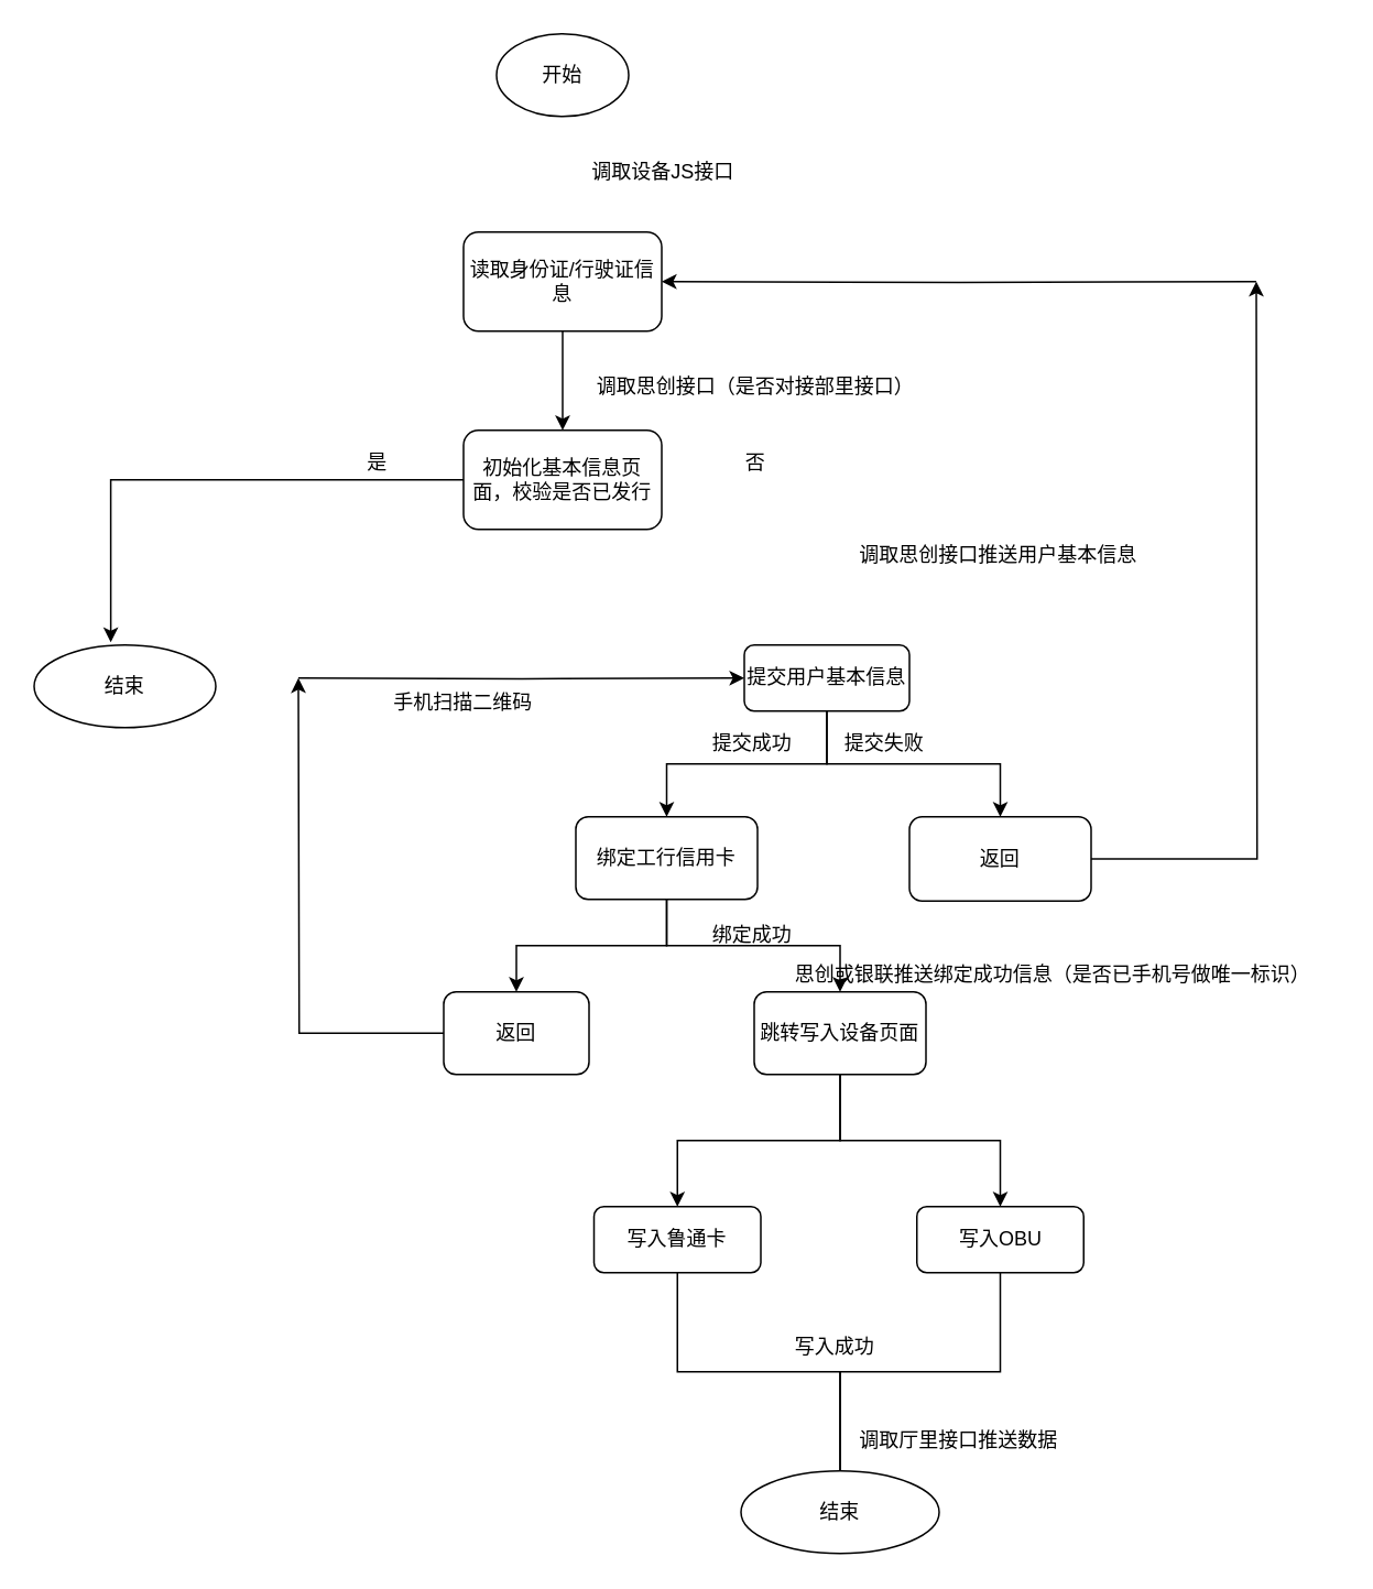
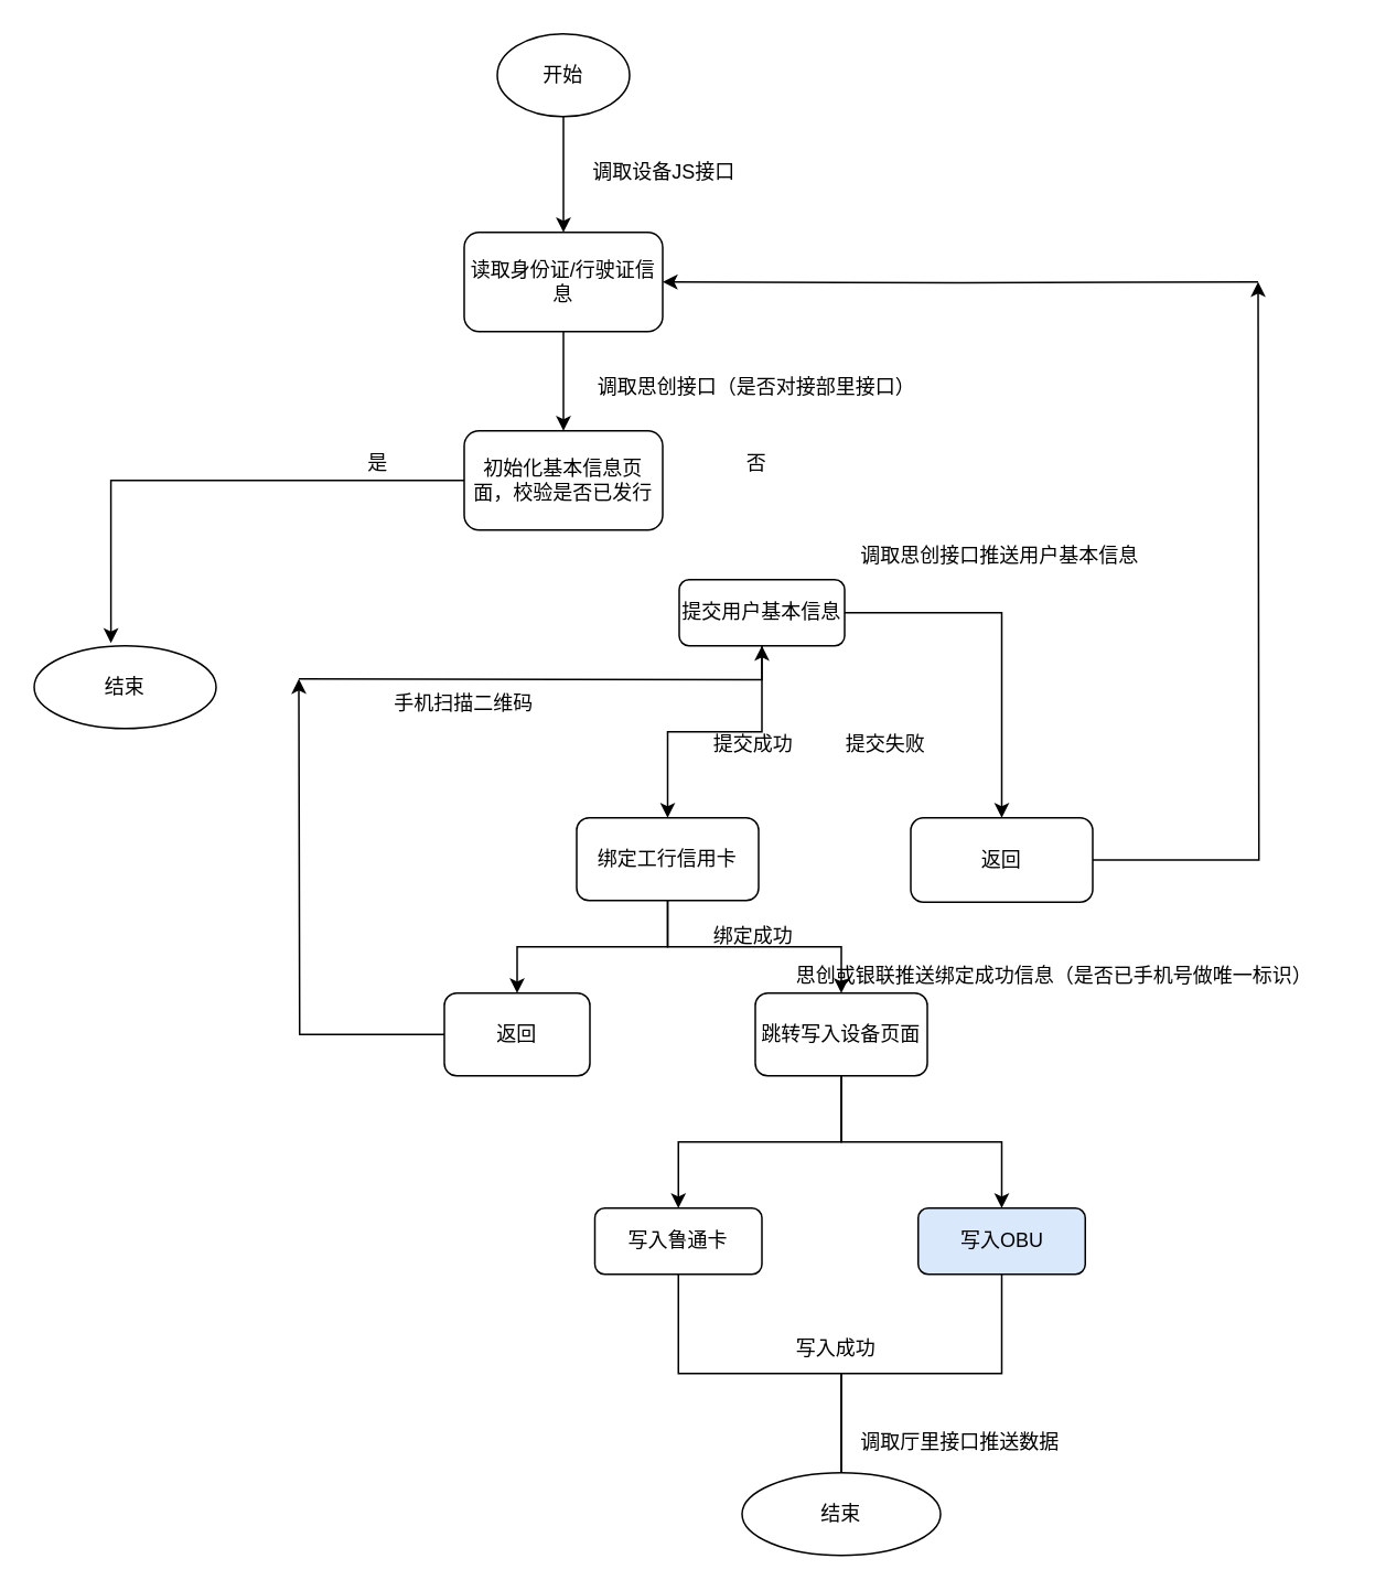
  <mxCell id="0" />
  <mxCell id="1" parent="0" />
+ <mxCell id="2" style="edgeStyle=orthogonalEdgeStyle;rounded=0;orthogonalLoop=1;jettySize=auto;html=1;" edge="1" parent="1" source="3" target="6"><mxGeometry relative="1" as="geometry" /></mxCell>
  <mxCell id="3" value="开始" style="ellipse;whiteSpace=wrap;html=1;" vertex="1" parent="1"><mxGeometry x="300" y="20" width="80" height="50" as="geometry" /></mxCell>
  <mxCell id="4" style="edgeStyle=orthogonalEdgeStyle;rounded=0;orthogonalLoop=1;jettySize=auto;html=1;entryX=0.5;entryY=0;entryDx=0;entryDy=0;" edge="1" parent="1" source="6" target="9"><mxGeometry relative="1" as="geometry" /></mxCell>
  <mxCell id="5" style="edgeStyle=orthogonalEdgeStyle;rounded=0;orthogonalLoop=1;jettySize=auto;html=1;" edge="1" parent="1" target="6"><mxGeometry relative="1" as="geometry"><mxPoint x="760" y="170" as="sourcePoint" /></mxGeometry></mxCell>
  <mxCell id="6" value="读取身份证/行驶证信息" style="rounded=1;whiteSpace=wrap;html=1;" vertex="1" parent="1"><mxGeometry x="280" y="140" width="120" height="60" as="geometry" /></mxCell>
  <mxCell id="7" value="调取设备JS接口" style="text;html=1;resizable=0;points=[];autosize=1;align=left;verticalAlign=top;spacingTop=-4;" vertex="1" parent="1"><mxGeometry x="356" y="94" width="100" height="20" as="geometry" /></mxCell>
  <mxCell id="8" style="edgeStyle=orthogonalEdgeStyle;rounded=0;orthogonalLoop=1;jettySize=auto;html=1;entryX=0.422;entryY=-0.032;entryDx=0;entryDy=0;entryPerimeter=0;" edge="1" parent="1" source="9" target="17"><mxGeometry relative="1" as="geometry"><mxPoint x="200" y="390" as="targetPoint" /></mxGeometry></mxCell>
  <mxCell id="9" value="初始化基本信息页面，校验是否已发行" style="rounded=1;whiteSpace=wrap;html=1;" vertex="1" parent="1"><mxGeometry x="280" y="260" width="120" height="60" as="geometry" /></mxCell>
  <mxCell id="10" value="调取思创接口（是否对接部里接口）" style="text;html=1;resizable=0;points=[];autosize=1;align=left;verticalAlign=top;spacingTop=-4;" vertex="1" parent="1"><mxGeometry x="359" y="224" width="210" height="20" as="geometry" /></mxCell>
  <mxCell id="11" style="edgeStyle=orthogonalEdgeStyle;rounded=0;orthogonalLoop=1;jettySize=auto;html=1;entryX=0.5;entryY=0;entryDx=0;entryDy=0;" edge="1" parent="1" source="14" target="21"><mxGeometry relative="1" as="geometry" /></mxCell>
  <mxCell id="12" style="edgeStyle=orthogonalEdgeStyle;rounded=0;orthogonalLoop=1;jettySize=auto;html=1;" edge="1" parent="1" source="14" target="23"><mxGeometry relative="1" as="geometry" /></mxCell>
  <mxCell id="13" style="edgeStyle=orthogonalEdgeStyle;rounded=0;orthogonalLoop=1;jettySize=auto;html=1;" edge="1" parent="1" target="14"><mxGeometry relative="1" as="geometry"><mxPoint x="180" y="410" as="sourcePoint" /></mxGeometry></mxCell>
- <mxCell id="14" value="提交用户基本信息" style="rounded=1;whiteSpace=wrap;html=1;" vertex="1" parent="1"><mxGeometry x="450" y="390" width="100" height="40" as="geometry" /></mxCell>
+ <mxCell id="14" value="提交用户基本信息" style="rounded=1;whiteSpace=wrap;html=1;" vertex="1" parent="1"><mxGeometry x="410" y="350" width="100" height="40" as="geometry" /></mxCell>
  <mxCell id="15" value="是" style="text;html=1;resizable=0;points=[];autosize=1;align=left;verticalAlign=top;spacingTop=-4;" vertex="1" parent="1"><mxGeometry x="220" y="270" width="30" height="20" as="geometry" /></mxCell>
  <mxCell id="16" value="否" style="text;html=1;resizable=0;points=[];autosize=1;align=left;verticalAlign=top;spacingTop=-4;" vertex="1" parent="1"><mxGeometry x="449" y="270" width="30" height="20" as="geometry" /></mxCell>
  <mxCell id="17" value="结束" style="ellipse;whiteSpace=wrap;html=1;" vertex="1" parent="1"><mxGeometry x="20" y="390" width="110" height="50" as="geometry" /></mxCell>
  <mxCell id="18" value="调取思创接口推送用户基本信息" style="text;html=1;resizable=0;points=[];autosize=1;align=left;verticalAlign=top;spacingTop=-4;" vertex="1" parent="1"><mxGeometry x="518" y="326" width="180" height="20" as="geometry" /></mxCell>
  <mxCell id="19" style="edgeStyle=orthogonalEdgeStyle;rounded=0;orthogonalLoop=1;jettySize=auto;html=1;entryX=0.5;entryY=0;entryDx=0;entryDy=0;" edge="1" parent="1" source="21" target="28"><mxGeometry relative="1" as="geometry" /></mxCell>
  <mxCell id="20" style="edgeStyle=orthogonalEdgeStyle;rounded=0;orthogonalLoop=1;jettySize=auto;html=1;" edge="1" parent="1" source="21" target="31"><mxGeometry relative="1" as="geometry" /></mxCell>
  <mxCell id="21" value="绑定工行信用卡" style="rounded=1;whiteSpace=wrap;html=1;" vertex="1" parent="1"><mxGeometry x="348" y="494" width="110" height="50" as="geometry" /></mxCell>
  <mxCell id="22" style="edgeStyle=orthogonalEdgeStyle;rounded=0;orthogonalLoop=1;jettySize=auto;html=1;" edge="1" parent="1" source="23"><mxGeometry relative="1" as="geometry"><mxPoint x="760" y="170" as="targetPoint" /></mxGeometry></mxCell>
  <mxCell id="23" value="返回" style="rounded=1;whiteSpace=wrap;html=1;" vertex="1" parent="1"><mxGeometry x="550" y="494" width="110" height="51" as="geometry" /></mxCell>
  <mxCell id="24" value="提交失败" style="text;html=1;resizable=0;points=[];autosize=1;align=left;verticalAlign=top;spacingTop=-4;" vertex="1" parent="1"><mxGeometry x="509" y="440" width="60" height="20" as="geometry" /></mxCell>
  <mxCell id="25" value="提交成功" style="text;html=1;resizable=0;points=[];autosize=1;align=left;verticalAlign=top;spacingTop=-4;" vertex="1" parent="1"><mxGeometry x="429" y="440" width="60" height="20" as="geometry" /></mxCell>
  <mxCell id="26" value="手机扫描二维码" style="text;html=1;resizable=0;points=[];autosize=1;align=left;verticalAlign=top;spacingTop=-4;" vertex="1" parent="1"><mxGeometry x="236" y="415" width="100" height="20" as="geometry" /></mxCell>
  <mxCell id="27" style="edgeStyle=orthogonalEdgeStyle;rounded=0;orthogonalLoop=1;jettySize=auto;html=1;" edge="1" parent="1" source="28"><mxGeometry relative="1" as="geometry"><mxPoint x="180" y="410" as="targetPoint" /></mxGeometry></mxCell>
  <mxCell id="28" value="返回" style="rounded=1;whiteSpace=wrap;html=1;" vertex="1" parent="1"><mxGeometry x="268" y="600" width="88" height="50" as="geometry" /></mxCell>
  <mxCell id="29" style="edgeStyle=orthogonalEdgeStyle;rounded=0;orthogonalLoop=1;jettySize=auto;html=1;entryX=0.5;entryY=0;entryDx=0;entryDy=0;" edge="1" parent="1" source="31" target="34"><mxGeometry relative="1" as="geometry"><mxPoint x="508" y="720" as="targetPoint" /></mxGeometry></mxCell>
  <mxCell id="30" style="edgeStyle=orthogonalEdgeStyle;rounded=0;orthogonalLoop=1;jettySize=auto;html=1;" edge="1" parent="1" source="31" target="36"><mxGeometry relative="1" as="geometry" /></mxCell>
  <mxCell id="31" value="跳转写入设备页面" style="rounded=1;whiteSpace=wrap;html=1;" vertex="1" parent="1"><mxGeometry x="456" y="600" width="104" height="50" as="geometry" /></mxCell>
  <mxCell id="32" value="绑定成功" style="text;html=1;resizable=0;points=[];autosize=1;align=left;verticalAlign=top;spacingTop=-4;" vertex="1" parent="1"><mxGeometry x="429" y="556" width="60" height="20" as="geometry" /></mxCell>
  <mxCell id="33" style="edgeStyle=orthogonalEdgeStyle;rounded=0;orthogonalLoop=1;jettySize=auto;html=1;entryX=0.5;entryY=0;entryDx=0;entryDy=0;" edge="1" parent="1" source="34"><mxGeometry relative="1" as="geometry"><mxPoint x="508" y="910" as="targetPoint" /><Array as="points"><mxPoint x="410" y="830" /><mxPoint x="508" y="830" /></Array></mxGeometry></mxCell>
  <mxCell id="34" value="写入鲁通卡" style="rounded=1;whiteSpace=wrap;html=1;" vertex="1" parent="1"><mxGeometry x="359" y="730" width="101" height="40" as="geometry" /></mxCell>
  <mxCell id="35" style="edgeStyle=orthogonalEdgeStyle;rounded=0;orthogonalLoop=1;jettySize=auto;html=1;entryX=0.5;entryY=0;entryDx=0;entryDy=0;" edge="1" parent="1" source="36"><mxGeometry relative="1" as="geometry"><mxPoint x="508" y="910" as="targetPoint" /><Array as="points"><mxPoint x="605" y="830" /><mxPoint x="508" y="830" /></Array></mxGeometry></mxCell>
- <mxCell id="36" value="写入OBU" style="rounded=1;whiteSpace=wrap;html=1;" vertex="1" parent="1"><mxGeometry x="554.5" y="730" width="101" height="40" as="geometry" /></mxCell>
+ <mxCell id="36" value="写入OBU" style="rounded=1;whiteSpace=wrap;html=1;fillColor=#dae8fc;" vertex="1" parent="1"><mxGeometry x="554.5" y="730" width="101" height="40" as="geometry" /></mxCell>
  <mxCell id="37" value="写入成功" style="text;html=1;resizable=0;points=[];autosize=1;align=left;verticalAlign=top;spacingTop=-4;" vertex="1" parent="1"><mxGeometry x="479" y="805" width="60" height="20" as="geometry" /></mxCell>
  <mxCell id="38" value="调取厅里接口推送数据" style="text;html=1;resizable=0;points=[];autosize=1;align=left;verticalAlign=top;spacingTop=-4;" vertex="1" parent="1"><mxGeometry x="518" y="862" width="140" height="20" as="geometry" /></mxCell>
  <mxCell id="39" value="结束" style="ellipse;whiteSpace=wrap;html=1;" vertex="1" parent="1"><mxGeometry x="448" y="890" width="120" height="50" as="geometry" /></mxCell>
  <mxCell id="40" value="思创或银联推送绑定成功信息（是否已手机号做唯一标识）" style="text;html=1;resizable=0;points=[];autosize=1;align=left;verticalAlign=top;spacingTop=-4;" vertex="1" parent="1"><mxGeometry x="479" y="580" width="330" height="20" as="geometry" /></mxCell>
